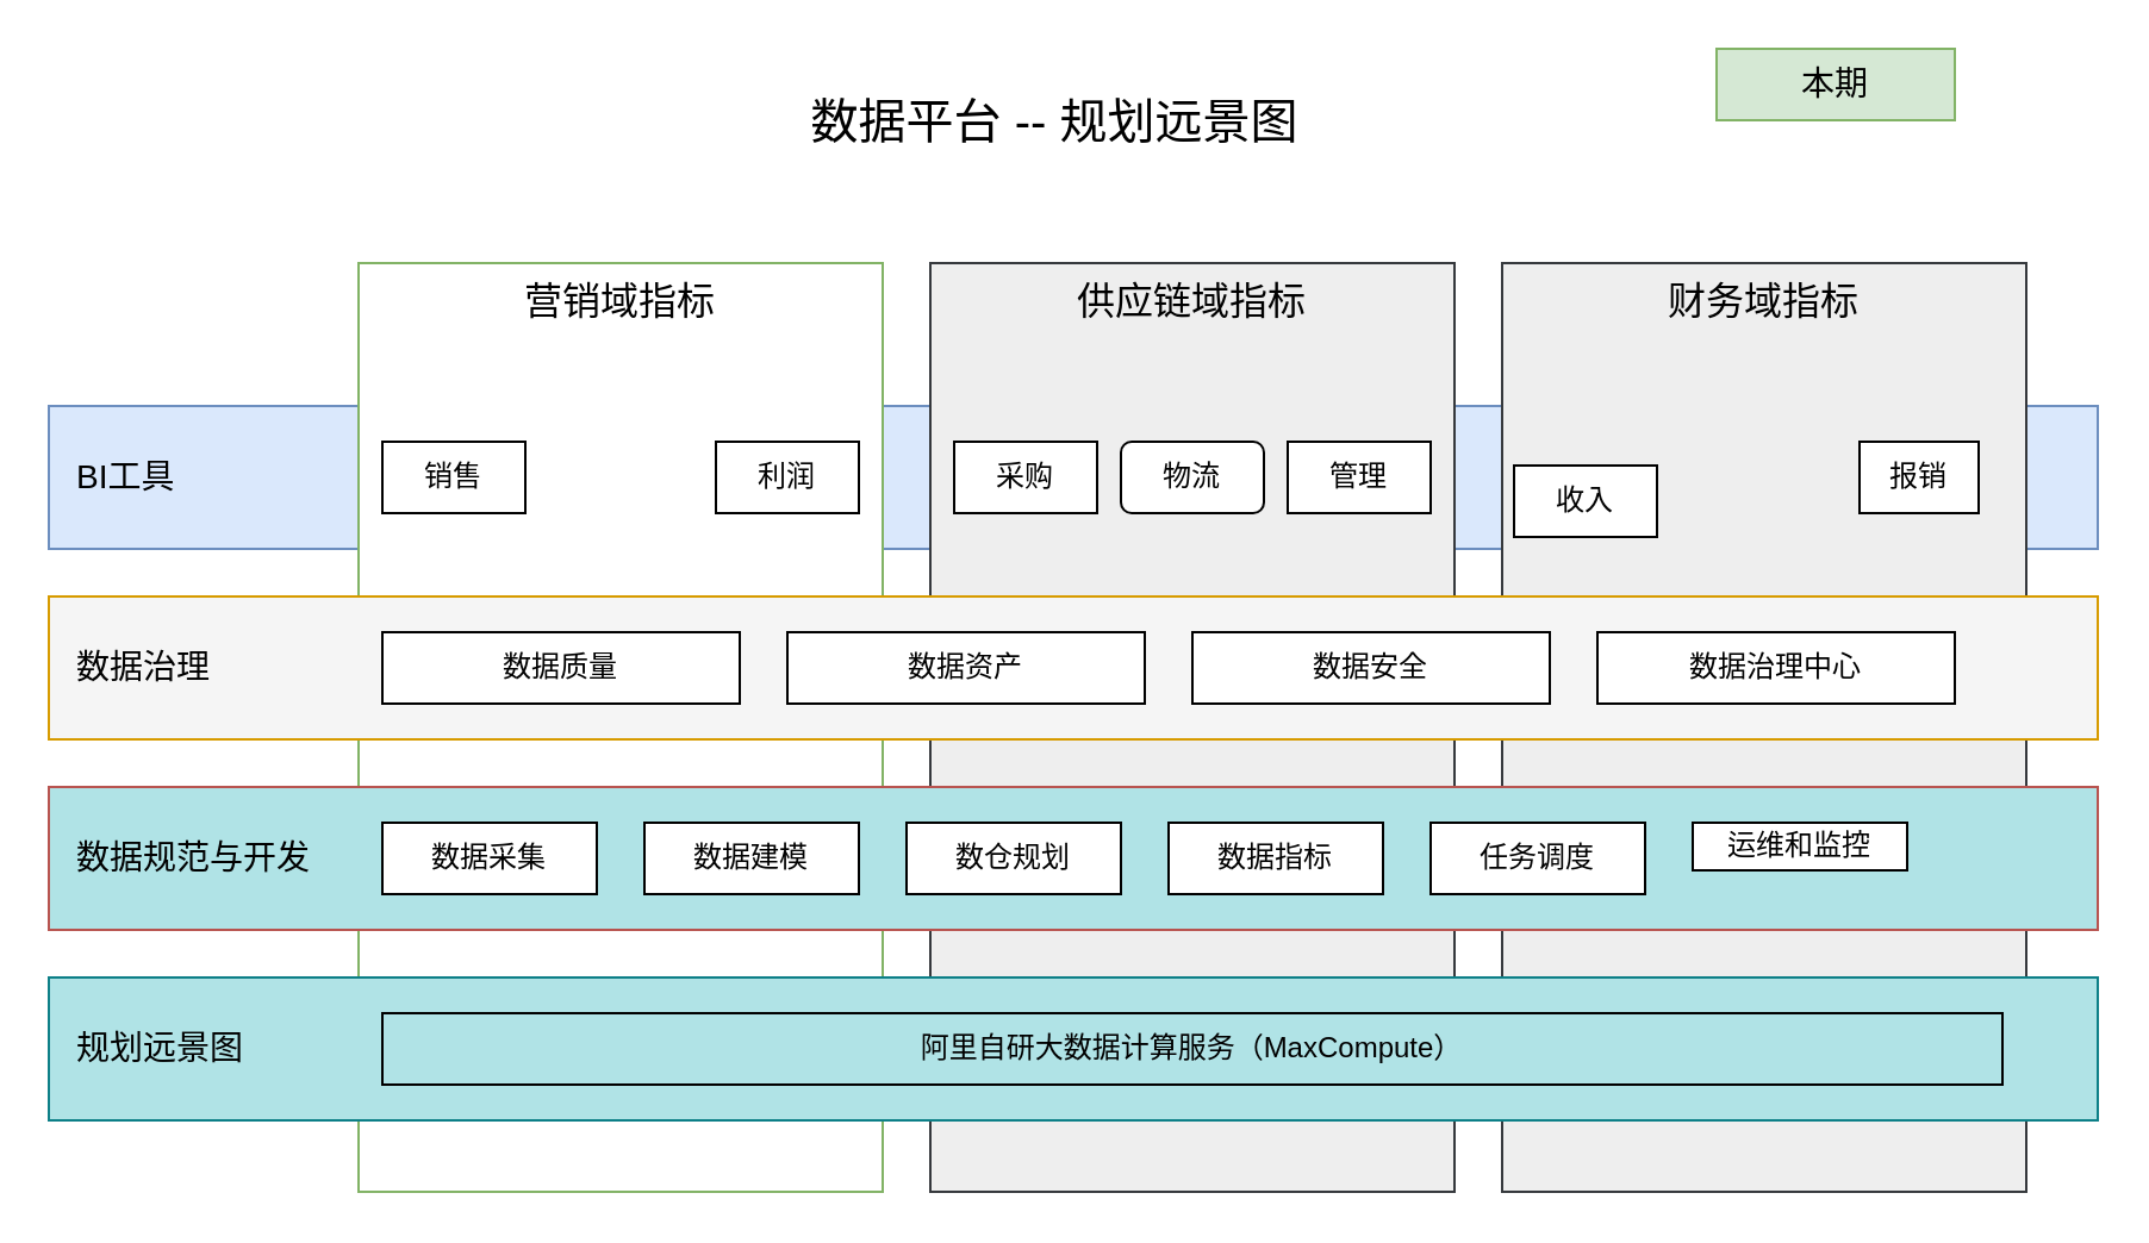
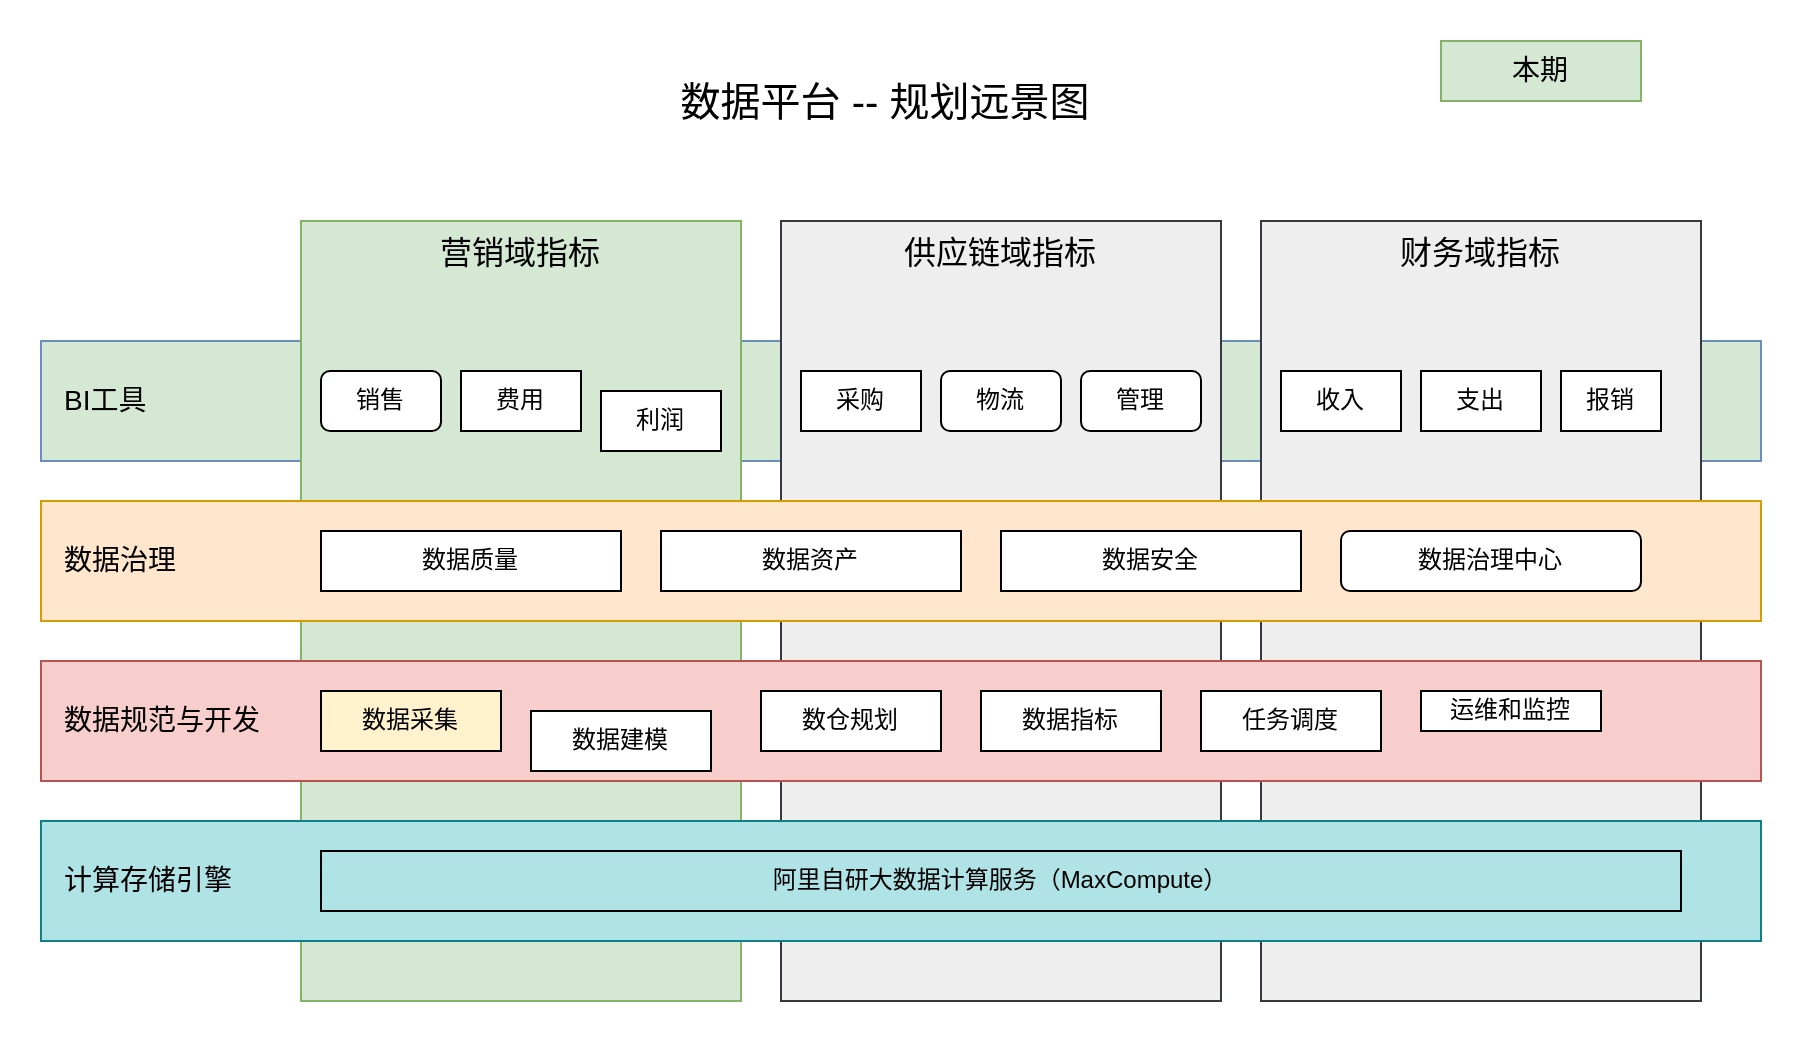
  <mxCell id="0" />
  <mxCell id="1" parent="0" />
  <mxCell id="2" value="数据平台 -- 规划远景图" style="text;html=1;strokeColor=none;fillColor=none;align=center;verticalAlign=middle;whiteSpace=wrap;rounded=0;fontSize=20;fontColor=#000000;" parent="1" vertex="1"><mxGeometry x="330" y="30" width="225" height="40" as="geometry" /></mxCell>
- <mxCell id="3" value="BI工具" style="rounded=0;whiteSpace=wrap;html=1;align=left;spacingLeft=10;fontSize=14;fillColor=#dae8fc;strokeColor=#6c8ebf;" parent="1" vertex="1"><mxGeometry x="20" y="170" width="860" height="60" as="geometry" /></mxCell>
- <mxCell id="4" value="营销域指标" style="rounded=0;whiteSpace=wrap;html=1;verticalAlign=top;fontSize=16;fillColor=#ffffff;strokeColor=#82b366;" parent="1" vertex="1"><mxGeometry x="150" y="110" width="220" height="390" as="geometry" /></mxCell>
- <mxCell id="5" value="销售" style="rounded=0;whiteSpace=wrap;html=1;" parent="1" vertex="1"><mxGeometry x="160" y="185" width="60" height="30" as="geometry" /></mxCell>
- <mxCell id="7" value="利润" style="rounded=0;whiteSpace=wrap;html=1;" parent="1" vertex="1"><mxGeometry x="300" y="185" width="60" height="30" as="geometry" /></mxCell>
+ <mxCell id="3" value="BI工具" style="rounded=0;whiteSpace=wrap;html=1;align=left;spacingLeft=10;fontSize=14;fillColor=#d5e8d4;strokeColor=#6c8ebf;" parent="1" vertex="1"><mxGeometry x="20" y="170" width="860" height="60" as="geometry" /></mxCell>
+ <mxCell id="4" value="营销域指标" style="rounded=0;whiteSpace=wrap;html=1;verticalAlign=top;fontSize=16;fillColor=#d5e8d4;strokeColor=#82b366;" parent="1" vertex="1"><mxGeometry x="150" y="110" width="220" height="390" as="geometry" /></mxCell>
+ <mxCell id="5" value="销售" style="whiteSpace=wrap;html=1;rounded=1;" parent="1" vertex="1"><mxGeometry x="160" y="185" width="60" height="30" as="geometry" /></mxCell>
+ <mxCell id="6" value="费用" style="rounded=0;whiteSpace=wrap;html=1;" parent="1" vertex="1"><mxGeometry x="230" y="185" width="60" height="30" as="geometry" /></mxCell>
+ <mxCell id="7" value="利润" style="rounded=0;whiteSpace=wrap;html=1;" parent="1" vertex="1"><mxGeometry x="300" y="195" width="60" height="30" as="geometry" /></mxCell>
  <mxCell id="8" value="供应链域指标" style="rounded=0;whiteSpace=wrap;html=1;verticalAlign=top;fontSize=16;fillColor=#eeeeee;strokeColor=#36393d;" parent="1" vertex="1"><mxGeometry x="390" y="110" width="220" height="390" as="geometry" /></mxCell>
  <mxCell id="9" value="财务域指标" style="rounded=0;whiteSpace=wrap;html=1;verticalAlign=top;fontSize=16;fillColor=#eeeeee;strokeColor=#36393d;" parent="1" vertex="1"><mxGeometry x="630" y="110" width="220" height="390" as="geometry" /></mxCell>
  <mxCell id="10" value="采购" style="rounded=0;whiteSpace=wrap;html=1;" parent="1" vertex="1"><mxGeometry x="400" y="185" width="60" height="30" as="geometry" /></mxCell>
- <mxCell id="11" value="收入" style="rounded=0;whiteSpace=wrap;html=1;" parent="1" vertex="1"><mxGeometry x="635" y="195" width="60" height="30" as="geometry" /></mxCell>
+ <mxCell id="11" value="收入" style="rounded=0;whiteSpace=wrap;html=1;" parent="1" vertex="1"><mxGeometry x="640" y="185" width="60" height="30" as="geometry" /></mxCell>
+ <mxCell id="12" value="支出" style="rounded=0;whiteSpace=wrap;html=1;" parent="1" vertex="1"><mxGeometry x="710" y="185" width="60" height="30" as="geometry" /></mxCell>
  <mxCell id="13" value="报销" style="rounded=0;whiteSpace=wrap;html=1;" parent="1" vertex="1"><mxGeometry x="780" y="185" width="50" height="30" as="geometry" /></mxCell>
  <mxCell id="14" value="物流" style="whiteSpace=wrap;html=1;rounded=1;" parent="1" vertex="1"><mxGeometry x="470" y="185" width="60" height="30" as="geometry" /></mxCell>
- <mxCell id="15" value="管理" style="rounded=0;whiteSpace=wrap;html=1;" parent="1" vertex="1"><mxGeometry x="540" y="185" width="60" height="30" as="geometry" /></mxCell>
- <mxCell id="16" value="数据治理" style="rounded=0;whiteSpace=wrap;html=1;align=left;spacingLeft=10;fontSize=14;fillColor=#f5f5f5;strokeColor=#d79b00;" parent="1" vertex="1"><mxGeometry x="20" y="250" width="860" height="60" as="geometry" /></mxCell>
+ <mxCell id="15" value="管理" style="whiteSpace=wrap;html=1;rounded=1;" parent="1" vertex="1"><mxGeometry x="540" y="185" width="60" height="30" as="geometry" /></mxCell>
+ <mxCell id="16" value="数据治理" style="rounded=0;whiteSpace=wrap;html=1;align=left;spacingLeft=10;fontSize=14;fillColor=#ffe6cc;strokeColor=#d79b00;" parent="1" vertex="1"><mxGeometry x="20" y="250" width="860" height="60" as="geometry" /></mxCell>
  <mxCell id="17" value="数据质量" style="rounded=0;whiteSpace=wrap;html=1;" parent="1" vertex="1"><mxGeometry x="160" y="265" width="150" height="30" as="geometry" /></mxCell>
  <mxCell id="18" value="数据资产" style="rounded=0;whiteSpace=wrap;html=1;" parent="1" vertex="1"><mxGeometry x="330" y="265" width="150" height="30" as="geometry" /></mxCell>
  <mxCell id="19" value="数据安全" style="rounded=0;whiteSpace=wrap;html=1;" parent="1" vertex="1"><mxGeometry x="500" y="265" width="150" height="30" as="geometry" /></mxCell>
- <mxCell id="20" value="数据治理中心" style="rounded=0;whiteSpace=wrap;html=1;" parent="1" vertex="1"><mxGeometry x="670" y="265" width="150" height="30" as="geometry" /></mxCell>
- <mxCell id="21" value="数据规范与开发" style="rounded=0;whiteSpace=wrap;html=1;align=left;spacingLeft=10;fontSize=14;fillColor=#b0e3e6;strokeColor=#b85450;" parent="1" vertex="1"><mxGeometry x="20" y="330" width="860" height="60" as="geometry" /></mxCell>
- <mxCell id="22" value="数据采集" style="rounded=0;whiteSpace=wrap;html=1;" parent="1" vertex="1"><mxGeometry x="160" y="345" width="90" height="30" as="geometry" /></mxCell>
- <mxCell id="23" value="数据建模" style="rounded=0;whiteSpace=wrap;html=1;" parent="1" vertex="1"><mxGeometry x="270" y="345" width="90" height="30" as="geometry" /></mxCell>
+ <mxCell id="20" value="数据治理中心" style="whiteSpace=wrap;html=1;rounded=1;" parent="1" vertex="1"><mxGeometry x="670" y="265" width="150" height="30" as="geometry" /></mxCell>
+ <mxCell id="21" value="数据规范与开发" style="rounded=0;whiteSpace=wrap;html=1;align=left;spacingLeft=10;fontSize=14;fillColor=#f8cecc;strokeColor=#b85450;" parent="1" vertex="1"><mxGeometry x="20" y="330" width="860" height="60" as="geometry" /></mxCell>
+ <mxCell id="22" value="数据采集" style="rounded=0;whiteSpace=wrap;html=1;fillColor=#fff2cc;" parent="1" vertex="1"><mxGeometry x="160" y="345" width="90" height="30" as="geometry" /></mxCell>
+ <mxCell id="23" value="数据建模" style="rounded=0;whiteSpace=wrap;html=1;" parent="1" vertex="1"><mxGeometry x="265" y="355" width="90" height="30" as="geometry" /></mxCell>
  <mxCell id="24" value="数仓规划" style="rounded=0;whiteSpace=wrap;html=1;" parent="1" vertex="1"><mxGeometry x="380" y="345" width="90" height="30" as="geometry" /></mxCell>
  <mxCell id="25" value="数据指标" style="rounded=0;whiteSpace=wrap;html=1;" parent="1" vertex="1"><mxGeometry x="490" y="345" width="90" height="30" as="geometry" /></mxCell>
  <mxCell id="26" value="任务调度" style="rounded=0;whiteSpace=wrap;html=1;" parent="1" vertex="1"><mxGeometry x="600" y="345" width="90" height="30" as="geometry" /></mxCell>
  <mxCell id="27" value="运维和监控" style="rounded=0;whiteSpace=wrap;html=1;" parent="1" vertex="1"><mxGeometry x="710" y="345" width="90" height="20" as="geometry" /></mxCell>
- <mxCell id="28" value="规划远景图" style="rounded=0;whiteSpace=wrap;html=1;align=left;spacingLeft=10;fontSize=14;fillColor=#b0e3e6;strokeColor=#0e8088;" parent="1" vertex="1"><mxGeometry x="20" y="410" width="860" height="60" as="geometry" /></mxCell>
+ <mxCell id="28" value="计算存储引擎" style="rounded=0;whiteSpace=wrap;html=1;align=left;spacingLeft=10;fontSize=14;fillColor=#b0e3e6;strokeColor=#0e8088;" parent="1" vertex="1"><mxGeometry x="20" y="410" width="860" height="60" as="geometry" /></mxCell>
  <mxCell id="29" value="阿里自研大数据计算服务（MaxCompute）" style="rounded=0;whiteSpace=wrap;html=1;fillColor=#b0e3e6;" parent="1" vertex="1"><mxGeometry x="160" y="425" width="680" height="30" as="geometry" /></mxCell>
  <mxCell id="30" value="本期" style="rounded=0;whiteSpace=wrap;html=1;fontSize=14;fillColor=#d5e8d4;strokeColor=#82b366;" parent="1" vertex="1"><mxGeometry x="720" y="20" width="100" height="30" as="geometry" /></mxCell>
